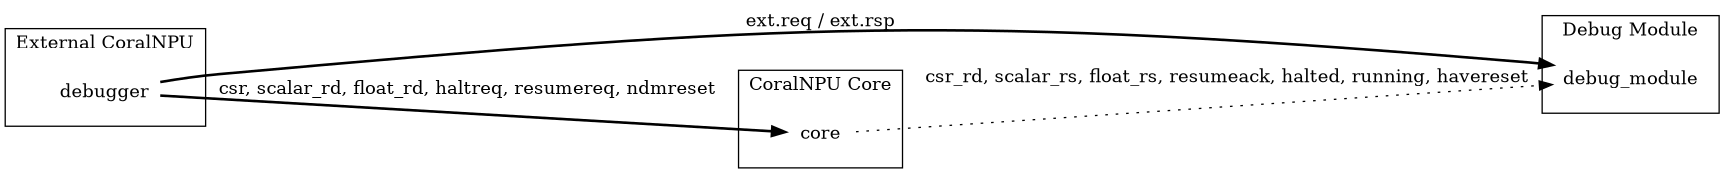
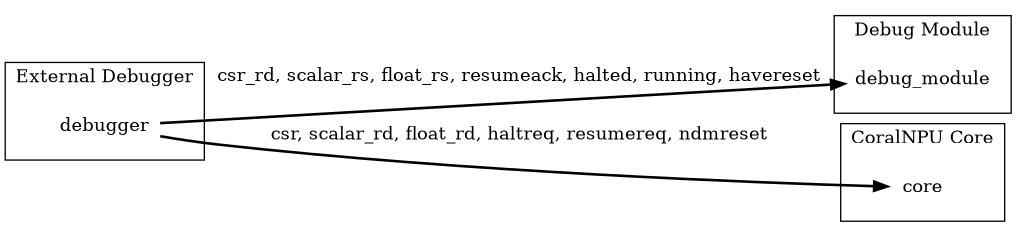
  digraph {
    rankdir=LR
    node [shape=none style=rounded]
    edge [style=bold]
    debugger
    debug_module
    core
    subgraph cluster_1 {
-     label="External CoralNPU"
+     label="External Debugger"
      debugger
    }
    subgraph cluster_2 {
      label="Debug Module"
      debug_module
    }
    subgraph cluster_3 {
      label="CoralNPU Core"
      core
    }
-   debugger -> debug_module [label="ext.req / ext.rsp"]
+   debugger -> debug_module [label="csr_rd, scalar_rs, float_rs, resumeack, halted, running, havereset"]
    debugger -> core [label="csr, scalar_rd, float_rd, haltreq, resumereq, ndmreset"]
-   core -> debug_module [label="csr_rd, scalar_rs, float_rs, resumeack, halted, running, havereset" style=dotted]
  }
